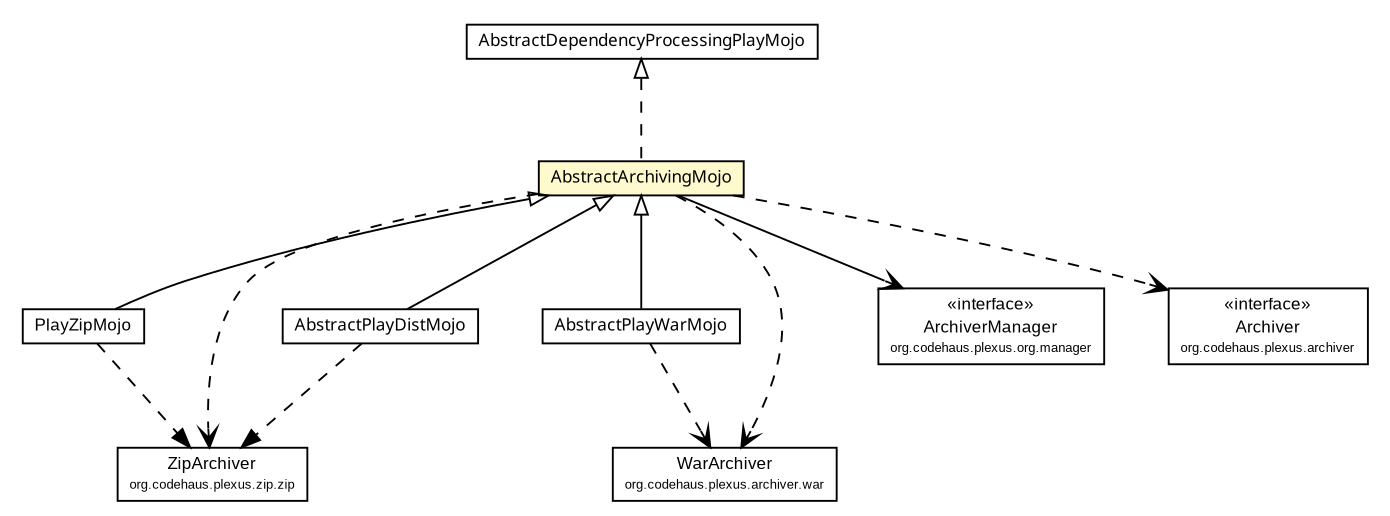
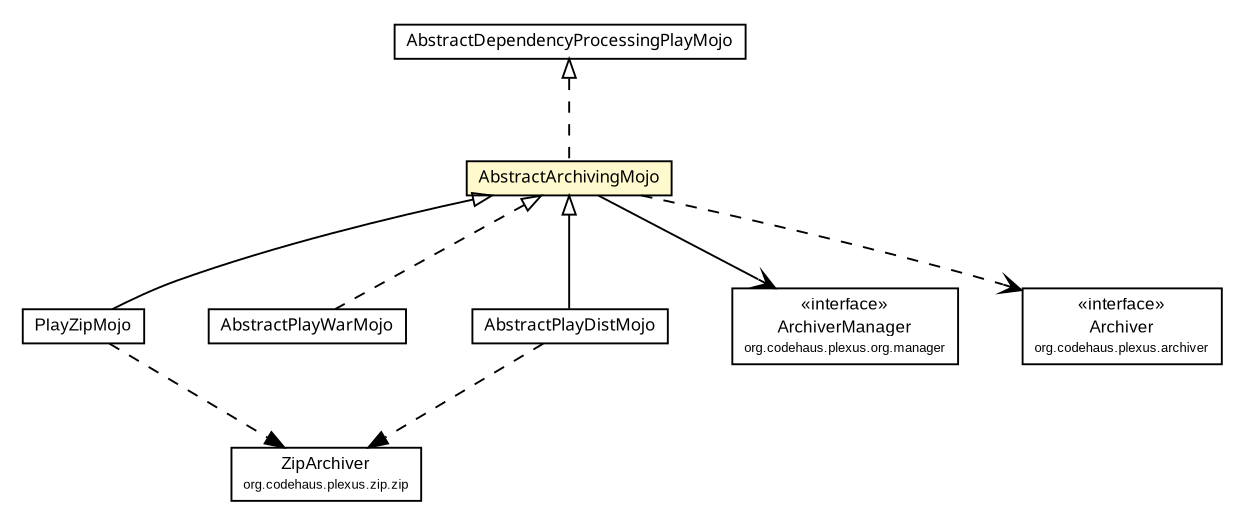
  digraph {
    node [fontcolor=black fontname=arial fontsize=9.0 shape=plaintext]
    edge [arrowhead=open color=black fontcolor=black fontname=arial fontsize=10.0 headport=p labelfontname=arial labelfontsize=10 style=dashed tailport=p]
    n1 [label=<<table border="0" cellborder="1" cellspacing="0" cellpadding="2" port="p" href="./PlayZipMojo.html"> 		<tr><td><table border="0" cellspacing="0" cellpadding="1"> 			<tr><td> PlayZipMojo </td></tr> 		</table></td></tr> 		</table>>]
    n2 [label=<<table border="0" cellborder="1" cellspacing="0" cellpadding="2" port="p" href="http://maven-play-plugin.googlecode.com/svn/apidocs/org/codehaus/plexus/plexus-archiver/2.4.4/org/codehaus/plexus/archiver/zip/ZipArchiver.html"> 		<tr><td><table border="0" cellspacing="0" cellpadding="1"> 			<tr><td> ZipArchiver </td></tr> 			<tr><td><font point-size="7.0"> org.codehaus.plexus.zip.zip </font></td></tr> 		</table></td></tr> 		</table>>]
    n3 [label=<<table border="0" cellborder="1" cellspacing="0" cellpadding="2" port="p" href="./AbstractPlayWarMojo.html"> 		<tr><td><table border="0" cellspacing="0" cellpadding="1"> 			<tr><td><font face="ariali"> AbstractPlayWarMojo </font></td></tr> 		</table></td></tr> 		</table>>]
-   n4 [label=<<table border="0" cellborder="1" cellspacing="0" cellpadding="2" port="p" href="http://maven-play-plugin.googlecode.com/svn/apidocs/org/codehaus/plexus/plexus-archiver/2.4.4/org/codehaus/plexus/archiver/war/WarArchiver.html"> 		<tr><td><table border="0" cellspacing="0" cellpadding="1"> 			<tr><td> WarArchiver </td></tr> 			<tr><td><font point-size="7.0"> org.codehaus.plexus.archiver.war </font></td></tr> 		</table></td></tr> 		</table>>]
    n5 [label=<<table border="0" cellborder="1" cellspacing="0" cellpadding="2" port="p" href="./AbstractPlayDistMojo.html"> 		<tr><td><table border="0" cellspacing="0" cellpadding="1"> 			<tr><td><font face="ariali"> AbstractPlayDistMojo </font></td></tr> 		</table></td></tr> 		</table>>]
    n6 [label=<<table border="0" cellborder="1" cellspacing="0" cellpadding="2" port="p" href="./AbstractDependencyProcessingPlayMojo.html"> 		<tr><td><table border="0" cellspacing="0" cellpadding="1"> 			<tr><td><font face="ariali"> AbstractDependencyProcessingPlayMojo </font></td></tr> 		</table></td></tr> 		</table>>]
    n7 [label=<<table border="0" cellborder="1" cellspacing="0" cellpadding="2" port="p" bgcolor="lemonChiffon" href="./AbstractArchivingMojo.html"> 		<tr><td><table border="0" cellspacing="0" cellpadding="1"> 			<tr><td><font face="ariali"> AbstractArchivingMojo </font></td></tr> 		</table></td></tr> 		</table>>]
    n8 [label=<<table border="0" cellborder="1" cellspacing="0" cellpadding="2" port="p" href="http://maven-play-plugin.googlecode.com/svn/apidocs/org/codehaus/plexus/plexus-archiver/2.4.4/org/codehaus/plexus/archiver/manager/ArchiverManager.html"> 		<tr><td><table border="0" cellspacing="0" cellpadding="1"> 			<tr><td> &laquo;interface&raquo; </td></tr> 			<tr><td> ArchiverManager </td></tr> 			<tr><td><font point-size="7.0"> org.codehaus.plexus.org.manager </font></td></tr> 		</table></td></tr> 		</table>>]
    n9 [label=<<table border="0" cellborder="1" cellspacing="0" cellpadding="2" port="p" href="http://maven-play-plugin.googlecode.com/svn/apidocs/org/codehaus/plexus/plexus-archiver/2.4.4/org/codehaus/plexus/archiver/Archiver.html"> 		<tr><td><table border="0" cellspacing="0" cellpadding="1"> 			<tr><td> &laquo;interface&raquo; </td></tr> 			<tr><td> Archiver </td></tr> 			<tr><td><font point-size="7.0"> org.codehaus.plexus.archiver </font></td></tr> 		</table></td></tr> 		</table>>]
    n1 -> n2 [arrowhead=normal]
-   n3 -> n4
    n5 -> n2 [arrowhead=normal]
    n6 -> n7 [arrowtail=empty dir=back fontsize=10 arrowhead="" color="" fontcolor=""]
    n7 -> n1 [arrowtail=empty dir=back fontsize=10 arrowhead="" color="" fontcolor="" style=""]
-   n7 -> n2
-   n7 -> n3 [arrowtail=empty dir=back fontsize=10 arrowhead="" color="" fontcolor="" style=""]
-   n7 -> n4
+   n7 -> n3 [arrowtail=empty dir=back fontsize=10 arrowhead="" color="" fontcolor=""]
    n7 -> n5 [arrowtail=empty dir=back fontsize=10 arrowhead="" color="" fontcolor="" style=""]
    n7 -> n8 [style=""]
    n7 -> n9
  }
